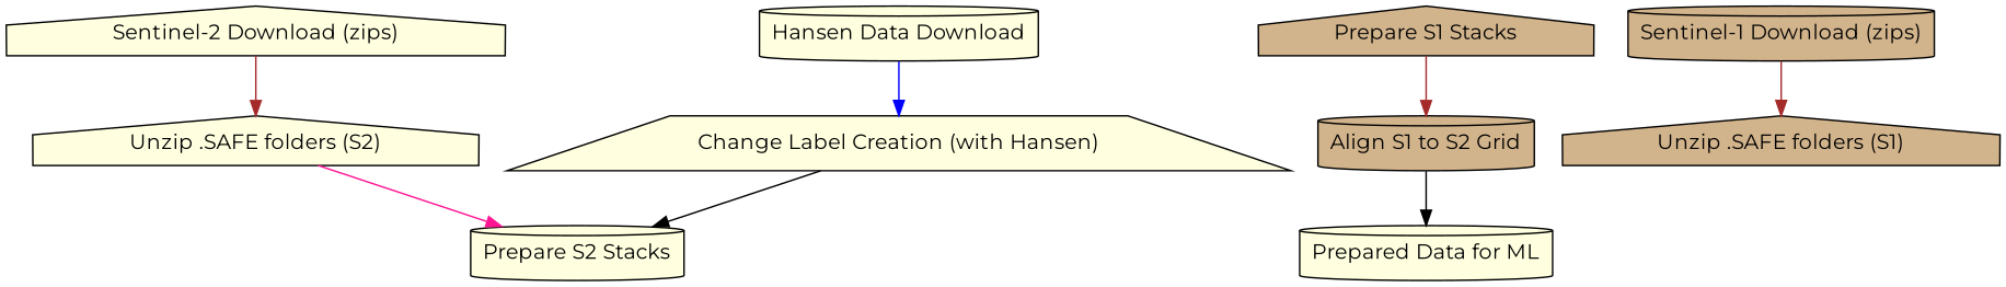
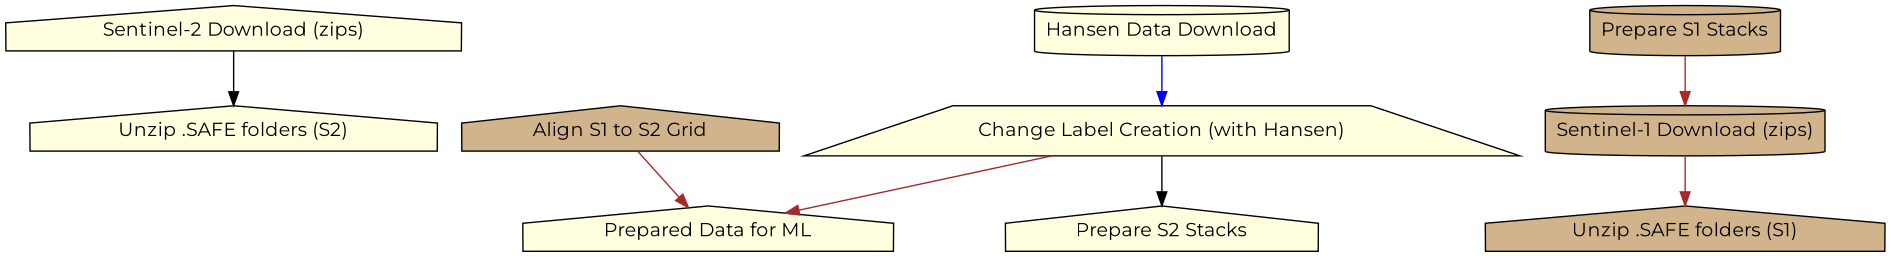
  digraph {
    fontname=Montserrat
    rankdir=TB
    node [fillcolor=lightyellow fontname=Montserrat shape=house style=filled]
    edge [color=brown fontname=Montserrat]
    n1 [label="Sentinel-2 Download (zips)"]
    n2 [label="Unzip .SAFE folders (S2)"]
-   n3 [label="Prepare S2 Stacks" shape=cylinder]
+   n3 [label="Prepare S2 Stacks"]
    n4 [label="Change Label Creation (with Hansen)" shape=trapezium]
-   n5 [label="Prepared Data for ML" shape=cylinder]
+   n5 [label="Prepared Data for ML"]
    n6 [fillcolor=tan label="Sentinel-1 Download (zips)" shape=cylinder]
    n7 [fillcolor=tan label="Unzip .SAFE folders (S1)"]
-   n8 [fillcolor=tan label="Prepare S1 Stacks"]
-   n9 [fillcolor=tan label="Align S1 to S2 Grid" shape=cylinder]
+   n8 [fillcolor=tan label="Prepare S1 Stacks" shape=cylinder]
+   n9 [fillcolor=tan label="Align S1 to S2 Grid"]
    n10 [label="Hansen Data Download" shape=cylinder]
-   n1 -> n2
-   n2 -> n3 [color=deeppink]
+   n1 -> n2 [color=black]
    n4 -> n3 [color=black]
+   n4 -> n5
    n6 -> n7
-   n8 -> n9
-   n9 -> n5 [color=black]
+   n8 -> n6
+   n9 -> n5
    n10 -> n4 [color=blue]
  }
